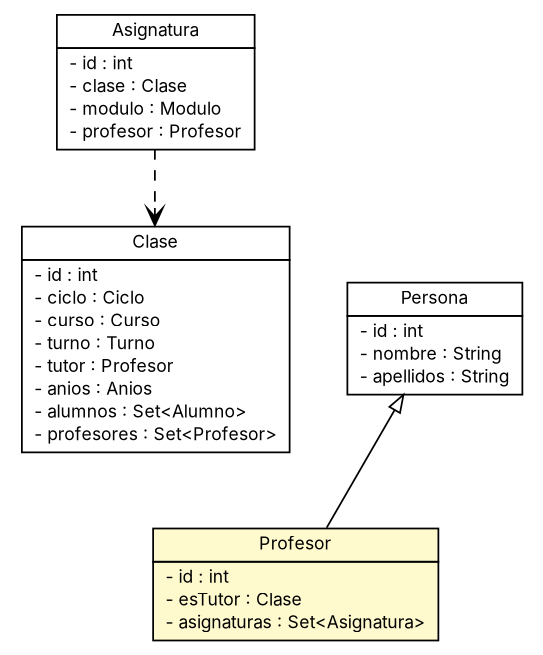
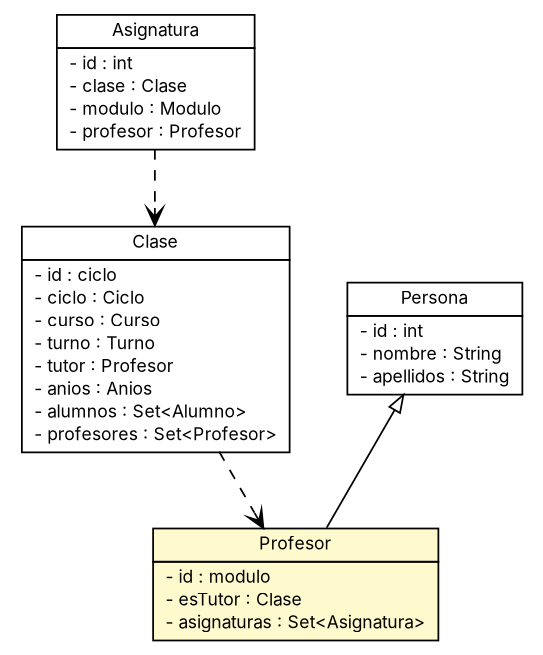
  digraph {
    fontname=Inter
    nodesep=0.25
    ranksep=0.5
    node [fontcolor=black fontname=Inter fontsize=10.0 shape=plaintext]
    edge [arrowhead=open color=black fontcolor=black fontname=Inter fontsize=10.0 headport=p labelfontname=Helvetica labelfontsize=10 style=dashed tailport=p]
    n1 [label=<<table title="curso.java.app.clase.pojos.Asignatura" border="0" cellborder="1" cellspacing="0" cellpadding="2" port="p" href="./Asignatura.html"> 		<tr><td><table border="0" cellspacing="0" cellpadding="1"> <tr><td align="center" balign="center"> Asignatura </td></tr> 		</table></td></tr> 		<tr><td><table border="0" cellspacing="0" cellpadding="1"> <tr><td align="left" balign="left"> - id : int </td></tr> <tr><td align="left" balign="left"> - clase : Clase </td></tr> <tr><td align="left" balign="left"> - modulo : Modulo </td></tr> <tr><td align="left" balign="left"> - profesor : Profesor </td></tr> 		</table></td></tr> 		</table>>]
-   n2 [label=<<table title="curso.java.app.clase.pojos.Clase" border="0" cellborder="1" cellspacing="0" cellpadding="2" port="p" href="./Clase.html"> 		<tr><td><table border="0" cellspacing="0" cellpadding="1"> <tr><td align="center" balign="center"> Clase </td></tr> 		</table></td></tr> 		<tr><td><table border="0" cellspacing="0" cellpadding="1"> <tr><td align="left" balign="left"> - id : int </td></tr> <tr><td align="left" balign="left"> - ciclo : Ciclo </td></tr> <tr><td align="left" balign="left"> - curso : Curso </td></tr> <tr><td align="left" balign="left"> - turno : Turno </td></tr> <tr><td align="left" balign="left"> - tutor : Profesor </td></tr> <tr><td align="left" balign="left"> - anios : Anios </td></tr> <tr><td align="left" balign="left"> - alumnos : Set&lt;Alumno&gt; </td></tr> <tr><td align="left" balign="left"> - profesores : Set&lt;Profesor&gt; </td></tr> 		</table></td></tr> 		</table>>]
-   n3 [label=<<table title="curso.java.app.clase.pojos.Profesor" border="0" cellborder="1" cellspacing="0" cellpadding="2" port="p" bgcolor="lemonChiffon" href="./Profesor.html"> 		<tr><td><table border="0" cellspacing="0" cellpadding="1"> <tr><td align="center" balign="center"> Profesor </td></tr> 		</table></td></tr> 		<tr><td><table border="0" cellspacing="0" cellpadding="1"> <tr><td align="left" balign="left"> - id : int </td></tr> <tr><td align="left" balign="left"> - esTutor : Clase </td></tr> <tr><td align="left" balign="left"> - asignaturas : Set&lt;Asignatura&gt; </td></tr> 		</table></td></tr> 		</table>>]
+   n2 [label=<<table title="curso.java.app.clase.pojos.Clase" border="0" cellborder="1" cellspacing="0" cellpadding="2" port="p" href="./Clase.html"> 		<tr><td><table border="0" cellspacing="0" cellpadding="1"> <tr><td align="center" balign="center"> Clase </td></tr> 		</table></td></tr> 		<tr><td><table border="0" cellspacing="0" cellpadding="1"> <tr><td align="left" balign="left"> - id : ciclo </td></tr> <tr><td align="left" balign="left"> - ciclo : Ciclo </td></tr> <tr><td align="left" balign="left"> - curso : Curso </td></tr> <tr><td align="left" balign="left"> - turno : Turno </td></tr> <tr><td align="left" balign="left"> - tutor : Profesor </td></tr> <tr><td align="left" balign="left"> - anios : Anios </td></tr> <tr><td align="left" balign="left"> - alumnos : Set&lt;Alumno&gt; </td></tr> <tr><td align="left" balign="left"> - profesores : Set&lt;Profesor&gt; </td></tr> 		</table></td></tr> 		</table>>]
+   n3 [label=<<table title="curso.java.app.clase.pojos.Profesor" border="0" cellborder="1" cellspacing="0" cellpadding="2" port="p" bgcolor="lemonChiffon" href="./Profesor.html"> 		<tr><td><table border="0" cellspacing="0" cellpadding="1"> <tr><td align="center" balign="center"> Profesor </td></tr> 		</table></td></tr> 		<tr><td><table border="0" cellspacing="0" cellpadding="1"> <tr><td align="left" balign="left"> - id : modulo </td></tr> <tr><td align="left" balign="left"> - esTutor : Clase </td></tr> <tr><td align="left" balign="left"> - asignaturas : Set&lt;Asignatura&gt; </td></tr> 		</table></td></tr> 		</table>>]
    n4 [label=<<table title="curso.java.app.clase.pojos.Persona" border="0" cellborder="1" cellspacing="0" cellpadding="2" port="p" href="./Persona.html"> 		<tr><td><table border="0" cellspacing="0" cellpadding="1"> <tr><td align="center" balign="center"> Persona </td></tr> 		</table></td></tr> 		<tr><td><table border="0" cellspacing="0" cellpadding="1"> <tr><td align="left" balign="left"> - id : int </td></tr> <tr><td align="left" balign="left"> - nombre : String </td></tr> <tr><td align="left" balign="left"> - apellidos : String </td></tr> 		</table></td></tr> 		</table>>]
    n1 -> n2
+   n2 -> n3
    n4 -> n3 [arrowtail=empty dir=back fontsize=10 arrowhead="" color="" fontcolor="" style=""]
  }
